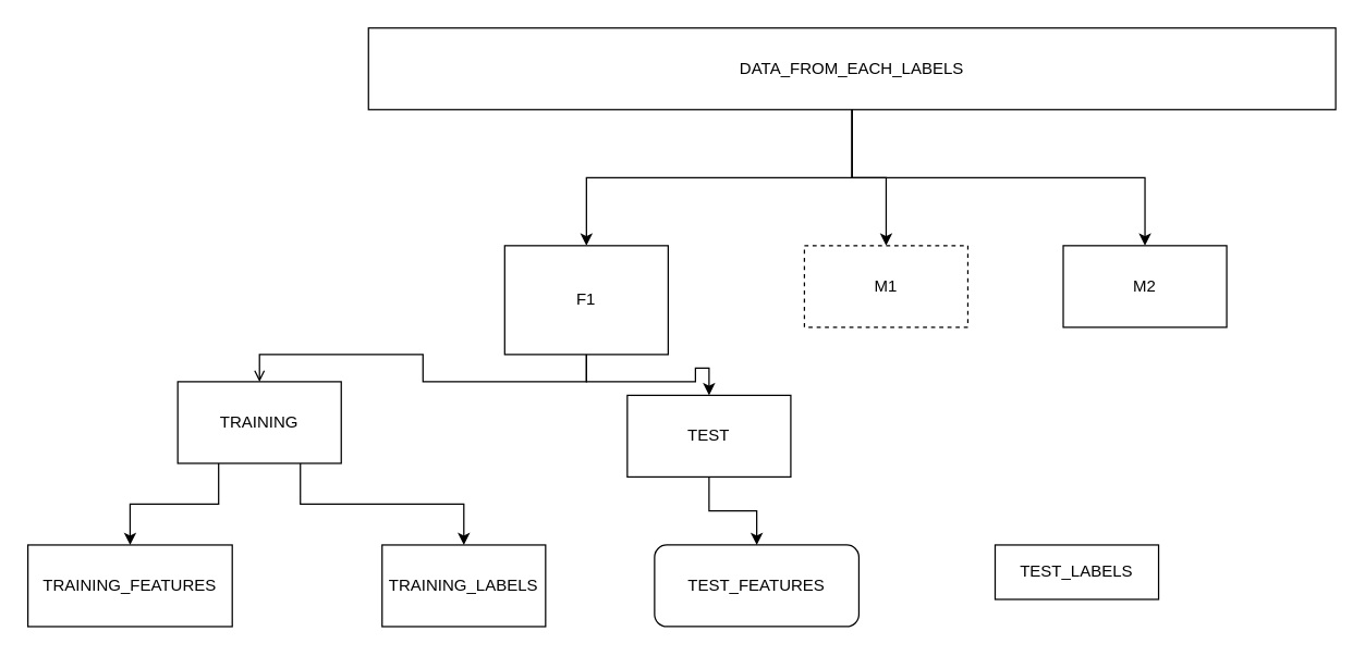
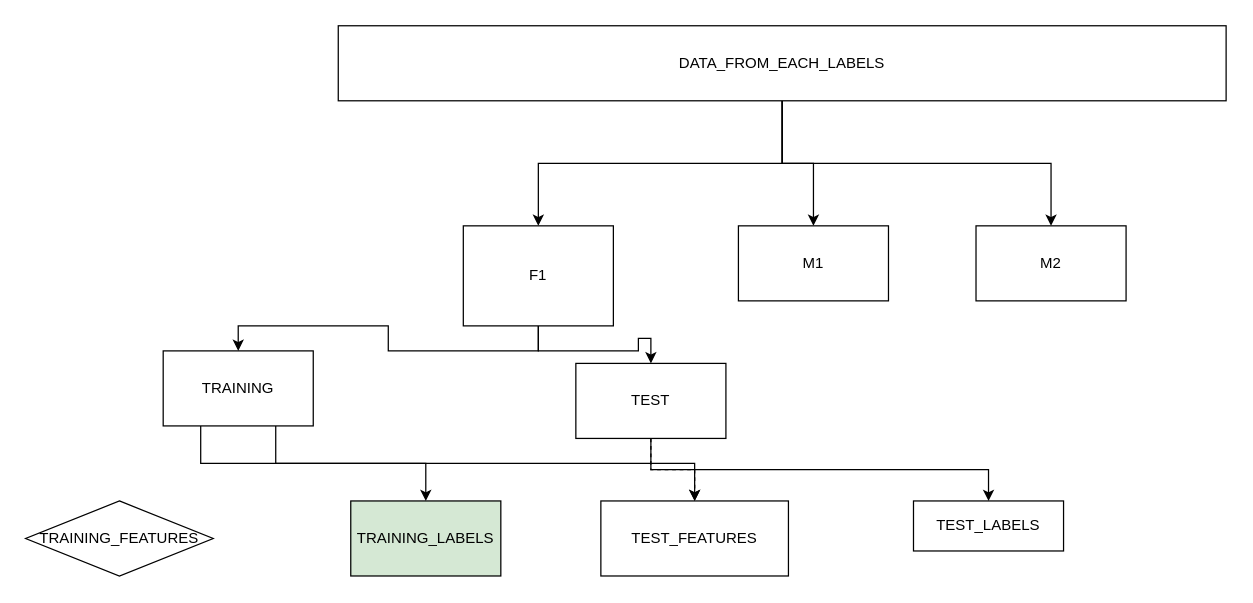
  <mxCell id="0" />
  <mxCell id="1" parent="0" />
  <mxCell id="2" style="edgeStyle=orthogonalEdgeStyle;rounded=0;orthogonalLoop=1;jettySize=auto;html=1;exitX=0.5;exitY=1;exitDx=0;exitDy=0;" edge="1" parent="1" source="5" target="8"><mxGeometry relative="1" as="geometry" /></mxCell>
  <mxCell id="3" style="edgeStyle=orthogonalEdgeStyle;rounded=0;orthogonalLoop=1;jettySize=auto;html=1;exitX=0.5;exitY=1;exitDx=0;exitDy=0;" edge="1" parent="1" source="5" target="9"><mxGeometry relative="1" as="geometry" /></mxCell>
  <mxCell id="4" style="edgeStyle=orthogonalEdgeStyle;rounded=0;orthogonalLoop=1;jettySize=auto;html=1;exitX=0.5;exitY=1;exitDx=0;exitDy=0;" edge="1" parent="1" source="5" target="10"><mxGeometry relative="1" as="geometry" /></mxCell>
  <mxCell id="5" value="DATA_FROM_EACH_LABELS&lt;br&gt;" style="rounded=0;whiteSpace=wrap;html=1;" vertex="1" parent="1"><mxGeometry x="270" y="20" width="710" height="60" as="geometry" /></mxCell>
- <mxCell id="6" style="edgeStyle=orthogonalEdgeStyle;rounded=0;orthogonalLoop=1;jettySize=auto;html=1;exitX=0.5;exitY=1;exitDx=0;exitDy=0;endArrow=open;" edge="1" parent="1" source="8" target="13"><mxGeometry relative="1" as="geometry" /></mxCell>
+ <mxCell id="6" style="edgeStyle=orthogonalEdgeStyle;rounded=0;orthogonalLoop=1;jettySize=auto;html=1;exitX=0.5;exitY=1;exitDx=0;exitDy=0;" edge="1" parent="1" source="8" target="13"><mxGeometry relative="1" as="geometry" /></mxCell>
  <mxCell id="7" style="edgeStyle=orthogonalEdgeStyle;rounded=0;orthogonalLoop=1;jettySize=auto;html=1;exitX=0.5;exitY=1;exitDx=0;exitDy=0;" edge="1" parent="1" source="8" target="16"><mxGeometry relative="1" as="geometry" /></mxCell>
  <mxCell id="8" value="F1" style="rounded=0;whiteSpace=wrap;html=1;" vertex="1" parent="1"><mxGeometry x="370" y="180" width="120" height="80" as="geometry" /></mxCell>
- <mxCell id="9" value="M1" style="rounded=0;whiteSpace=wrap;html=1;dashed=1;" vertex="1" parent="1"><mxGeometry x="590" y="180" width="120" height="60" as="geometry" /></mxCell>
+ <mxCell id="9" value="M1" style="rounded=0;whiteSpace=wrap;html=1;" vertex="1" parent="1"><mxGeometry x="590" y="180" width="120" height="60" as="geometry" /></mxCell>
  <mxCell id="10" value="M2" style="rounded=0;whiteSpace=wrap;html=1;" vertex="1" parent="1"><mxGeometry x="780" y="180" width="120" height="60" as="geometry" /></mxCell>
  <mxCell id="11" style="edgeStyle=orthogonalEdgeStyle;rounded=0;orthogonalLoop=1;jettySize=auto;html=1;exitX=0.75;exitY=1;exitDx=0;exitDy=0;" edge="1" parent="1" source="13" target="18"><mxGeometry relative="1" as="geometry" /></mxCell>
- <mxCell id="12" style="edgeStyle=orthogonalEdgeStyle;rounded=0;orthogonalLoop=1;jettySize=auto;html=1;exitX=0.25;exitY=1;exitDx=0;exitDy=0;" edge="1" parent="1" source="13" target="17"><mxGeometry relative="1" as="geometry" /></mxCell>
+ <mxCell id="12" style="edgeStyle=orthogonalEdgeStyle;rounded=0;orthogonalLoop=1;jettySize=auto;html=1;exitX=0.25;exitY=1;exitDx=0;exitDy=0;" edge="1" parent="1" source="13" target="19"><mxGeometry relative="1" as="geometry" /></mxCell>
  <mxCell id="13" value="TRAINING" style="rounded=0;whiteSpace=wrap;html=1;" vertex="1" parent="1"><mxGeometry x="130" y="280" width="120" height="60" as="geometry" /></mxCell>
- <mxCell id="14" style="edgeStyle=orthogonalEdgeStyle;rounded=0;orthogonalLoop=1;jettySize=auto;html=1;exitX=0.5;exitY=1;exitDx=0;exitDy=0;" edge="1" parent="1" source="16" target="19"><mxGeometry relative="1" as="geometry" /></mxCell>
+ <mxCell id="14" style="edgeStyle=orthogonalEdgeStyle;rounded=0;orthogonalLoop=1;jettySize=auto;html=1;exitX=0.5;exitY=1;exitDx=0;exitDy=0;dashed=1;" edge="1" parent="1" source="16" target="19"><mxGeometry relative="1" as="geometry" /></mxCell>
+ <mxCell id="15" style="edgeStyle=orthogonalEdgeStyle;rounded=0;orthogonalLoop=1;jettySize=auto;html=1;exitX=0.5;exitY=1;exitDx=0;exitDy=0;" edge="1" parent="1" source="16" target="20"><mxGeometry relative="1" as="geometry" /></mxCell>
  <mxCell id="16" value="TEST" style="rounded=0;whiteSpace=wrap;html=1;" vertex="1" parent="1"><mxGeometry x="460" y="290" width="120" height="60" as="geometry" /></mxCell>
- <mxCell id="17" value="TRAINING_FEATURES" style="rounded=0;whiteSpace=wrap;html=1;" vertex="1" parent="1"><mxGeometry x="20" y="400" width="150" height="60" as="geometry" /></mxCell>
- <mxCell id="18" value="TRAINING_LABELS" style="rounded=0;whiteSpace=wrap;html=1;" vertex="1" parent="1"><mxGeometry x="280" y="400" width="120" height="60" as="geometry" /></mxCell>
- <mxCell id="19" value="TEST_FEATURES" style="whiteSpace=wrap;html=1;rounded=1;" vertex="1" parent="1"><mxGeometry x="480" y="400" width="150" height="60" as="geometry" /></mxCell>
+ <mxCell id="17" value="TRAINING_FEATURES" style="rhombus;whiteSpace=wrap;html=1;" vertex="1" parent="1"><mxGeometry x="20" y="400" width="150" height="60" as="geometry" /></mxCell>
+ <mxCell id="18" value="TRAINING_LABELS" style="rounded=0;whiteSpace=wrap;html=1;fillColor=#d5e8d4;" vertex="1" parent="1"><mxGeometry x="280" y="400" width="120" height="60" as="geometry" /></mxCell>
+ <mxCell id="19" value="TEST_FEATURES" style="rounded=0;whiteSpace=wrap;html=1;" vertex="1" parent="1"><mxGeometry x="480" y="400" width="150" height="60" as="geometry" /></mxCell>
  <mxCell id="20" value="TEST_LABELS" style="rounded=0;whiteSpace=wrap;html=1;" vertex="1" parent="1"><mxGeometry x="730" y="400" width="120" height="40" as="geometry" /></mxCell>
